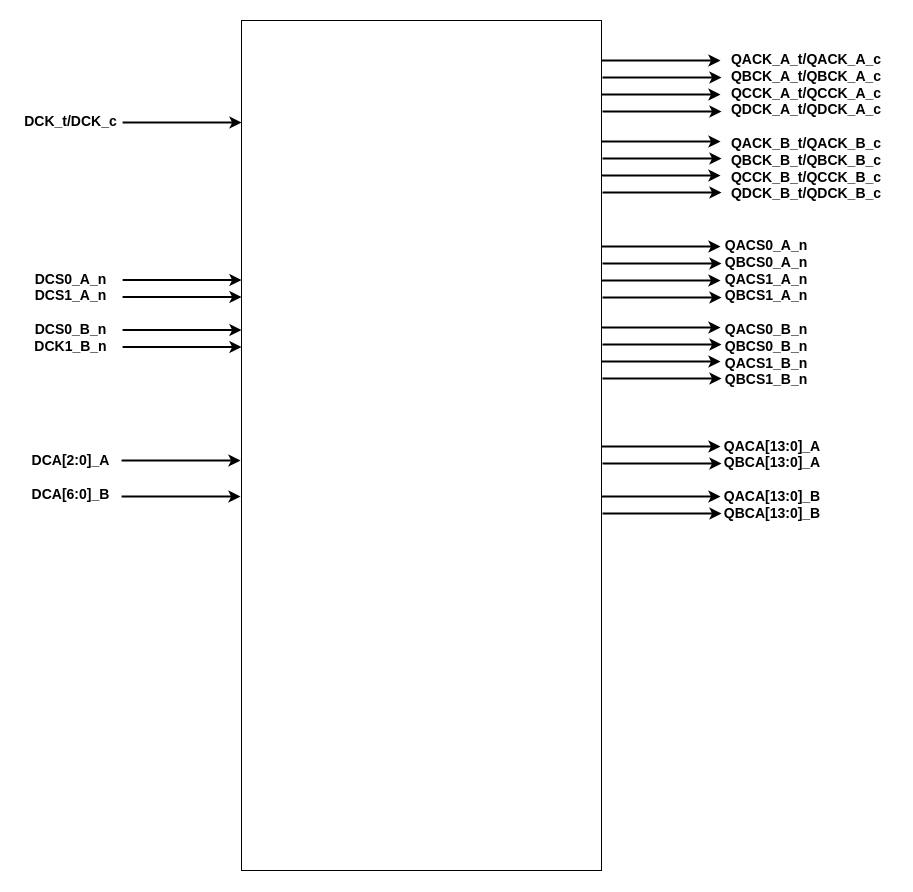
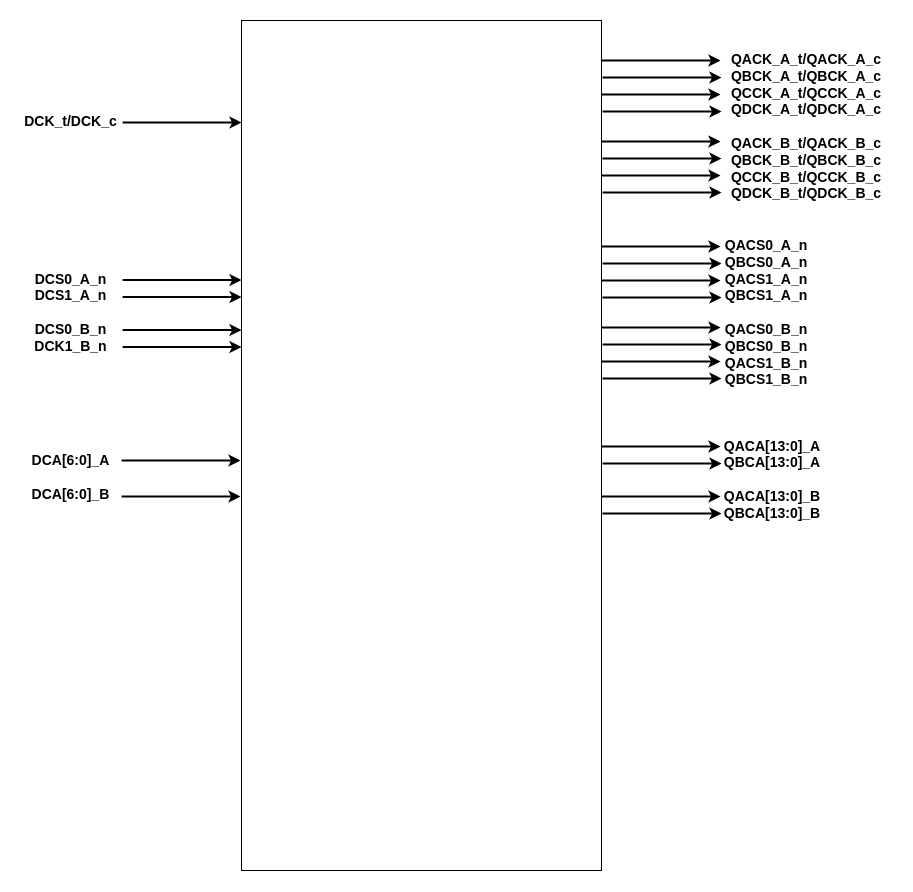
  <mxCell id="0" />
  <mxCell id="1" parent="0" />
  <mxCell id="2" value="" style="rounded=0;whiteSpace=wrap;html=1;" vertex="1" parent="1"><mxGeometry x="241" y="20" width="360" height="850" as="geometry" /></mxCell>
  <mxCell id="3" value="" style="endArrow=classic;html=1;rounded=0;entryX=-0.003;entryY=0.059;entryDx=0;entryDy=0;entryPerimeter=0;strokeWidth=2;" edge="1" parent="1"><mxGeometry width="50" height="50" relative="1" as="geometry"><mxPoint x="122.08" y="122" as="sourcePoint" /><mxPoint x="241" y="122.12" as="targetPoint" /></mxGeometry></mxCell>
  <mxCell id="4" value="DCK_t/DCK_c" style="text;html=1;align=center;verticalAlign=middle;whiteSpace=wrap;rounded=0;fontStyle=1;fontSize=14;" vertex="1" parent="1"><mxGeometry x="20" y="101" width="101.08" height="40" as="geometry" /></mxCell>
  <mxCell id="5" value="" style="endArrow=classic;html=1;rounded=0;entryX=-0.003;entryY=0.059;entryDx=0;entryDy=0;entryPerimeter=0;strokeWidth=2;" edge="1" parent="1"><mxGeometry width="50" height="50" relative="1" as="geometry"><mxPoint x="601" y="60" as="sourcePoint" /><mxPoint x="720" y="60" as="targetPoint" /></mxGeometry></mxCell>
  <mxCell id="6" value="" style="endArrow=classic;html=1;rounded=0;entryX=-0.003;entryY=0.059;entryDx=0;entryDy=0;entryPerimeter=0;strokeWidth=2;" edge="1" parent="1"><mxGeometry width="50" height="50" relative="1" as="geometry"><mxPoint x="602" y="77" as="sourcePoint" /><mxPoint x="721" y="77" as="targetPoint" /></mxGeometry></mxCell>
  <mxCell id="7" value="QACK_A_t/QACK_A_c&lt;div&gt;QBCK_A_t/QBCK_A_c&lt;/div&gt;&lt;div&gt;QCCK_A_t/QCCK_A_c&lt;/div&gt;&lt;div&gt;QDCK_A_t/QDCK_A_c&lt;/div&gt;&lt;div&gt;&lt;br&gt;&lt;/div&gt;&lt;div&gt;QACK_B_t/QACK_B_c&lt;/div&gt;&lt;div&gt;QBCK_B_t/QBCK_B_c&lt;/div&gt;&lt;div&gt;QCCK_B_t/QCCK_B_c&lt;/div&gt;&lt;div&gt;QDCK_B_t/QDCK_B_c&lt;/div&gt;" style="text;html=1;align=center;verticalAlign=middle;whiteSpace=wrap;rounded=0;fontStyle=1;fontSize=14;" vertex="1" parent="1"><mxGeometry x="721" y="44" width="170" height="163" as="geometry" /></mxCell>
  <mxCell id="8" value="" style="endArrow=classic;html=1;rounded=0;entryX=-0.003;entryY=0.059;entryDx=0;entryDy=0;entryPerimeter=0;strokeWidth=2;" edge="1" parent="1"><mxGeometry width="50" height="50" relative="1" as="geometry"><mxPoint x="601" y="94" as="sourcePoint" /><mxPoint x="720" y="94" as="targetPoint" /></mxGeometry></mxCell>
  <mxCell id="9" value="" style="endArrow=classic;html=1;rounded=0;entryX=-0.003;entryY=0.059;entryDx=0;entryDy=0;entryPerimeter=0;strokeWidth=2;" edge="1" parent="1"><mxGeometry width="50" height="50" relative="1" as="geometry"><mxPoint x="602" y="111" as="sourcePoint" /><mxPoint x="721" y="111" as="targetPoint" /></mxGeometry></mxCell>
  <mxCell id="10" value="" style="endArrow=classic;html=1;rounded=0;entryX=-0.003;entryY=0.059;entryDx=0;entryDy=0;entryPerimeter=0;strokeWidth=2;" edge="1" parent="1"><mxGeometry width="50" height="50" relative="1" as="geometry"><mxPoint x="601" y="141" as="sourcePoint" /><mxPoint x="720" y="141" as="targetPoint" /></mxGeometry></mxCell>
  <mxCell id="11" value="" style="endArrow=classic;html=1;rounded=0;entryX=-0.003;entryY=0.059;entryDx=0;entryDy=0;entryPerimeter=0;strokeWidth=2;" edge="1" parent="1"><mxGeometry width="50" height="50" relative="1" as="geometry"><mxPoint x="602" y="158" as="sourcePoint" /><mxPoint x="721" y="158" as="targetPoint" /></mxGeometry></mxCell>
  <mxCell id="12" value="" style="endArrow=classic;html=1;rounded=0;entryX=-0.003;entryY=0.059;entryDx=0;entryDy=0;entryPerimeter=0;strokeWidth=2;" edge="1" parent="1"><mxGeometry width="50" height="50" relative="1" as="geometry"><mxPoint x="601" y="175" as="sourcePoint" /><mxPoint x="720" y="175" as="targetPoint" /></mxGeometry></mxCell>
  <mxCell id="13" value="" style="endArrow=classic;html=1;rounded=0;entryX=-0.003;entryY=0.059;entryDx=0;entryDy=0;entryPerimeter=0;strokeWidth=2;" edge="1" parent="1"><mxGeometry width="50" height="50" relative="1" as="geometry"><mxPoint x="602" y="192" as="sourcePoint" /><mxPoint x="721" y="192" as="targetPoint" /></mxGeometry></mxCell>
  <mxCell id="14" value="" style="endArrow=classic;html=1;rounded=0;entryX=-0.003;entryY=0.059;entryDx=0;entryDy=0;entryPerimeter=0;strokeWidth=2;" edge="1" parent="1"><mxGeometry width="50" height="50" relative="1" as="geometry"><mxPoint x="122.08" y="279.5" as="sourcePoint" /><mxPoint x="241" y="279.62" as="targetPoint" /></mxGeometry></mxCell>
  <mxCell id="15" value="DCS0_A_n&lt;div&gt;DCS1_A_n&lt;/div&gt;&lt;div&gt;&lt;br&gt;&lt;/div&gt;&lt;div&gt;DCS0_B_n&lt;/div&gt;&lt;div&gt;DCK1_B_n&lt;/div&gt;" style="text;html=1;align=center;verticalAlign=middle;whiteSpace=wrap;rounded=0;fontStyle=1;fontSize=14;" vertex="1" parent="1"><mxGeometry x="20" y="266.5" width="101.08" height="90" as="geometry" /></mxCell>
  <mxCell id="16" value="" style="endArrow=classic;html=1;rounded=0;entryX=-0.003;entryY=0.059;entryDx=0;entryDy=0;entryPerimeter=0;strokeWidth=2;" edge="1" parent="1"><mxGeometry width="50" height="50" relative="1" as="geometry"><mxPoint x="122.08" y="296.5" as="sourcePoint" /><mxPoint x="241" y="296.62" as="targetPoint" /></mxGeometry></mxCell>
  <mxCell id="17" value="" style="endArrow=classic;html=1;rounded=0;entryX=-0.003;entryY=0.059;entryDx=0;entryDy=0;entryPerimeter=0;strokeWidth=2;" edge="1" parent="1"><mxGeometry width="50" height="50" relative="1" as="geometry"><mxPoint x="122.08" y="329.5" as="sourcePoint" /><mxPoint x="241" y="329.62" as="targetPoint" /></mxGeometry></mxCell>
  <mxCell id="18" value="" style="endArrow=classic;html=1;rounded=0;entryX=-0.003;entryY=0.059;entryDx=0;entryDy=0;entryPerimeter=0;strokeWidth=2;" edge="1" parent="1"><mxGeometry width="50" height="50" relative="1" as="geometry"><mxPoint x="122.08" y="346.5" as="sourcePoint" /><mxPoint x="241" y="346.62" as="targetPoint" /></mxGeometry></mxCell>
  <mxCell id="19" value="" style="endArrow=classic;html=1;rounded=0;entryX=-0.003;entryY=0.059;entryDx=0;entryDy=0;entryPerimeter=0;strokeWidth=2;" edge="1" parent="1"><mxGeometry width="50" height="50" relative="1" as="geometry"><mxPoint x="601" y="246" as="sourcePoint" /><mxPoint x="720" y="246" as="targetPoint" /></mxGeometry></mxCell>
  <mxCell id="20" value="" style="endArrow=classic;html=1;rounded=0;entryX=-0.003;entryY=0.059;entryDx=0;entryDy=0;entryPerimeter=0;strokeWidth=2;" edge="1" parent="1"><mxGeometry width="50" height="50" relative="1" as="geometry"><mxPoint x="602" y="263" as="sourcePoint" /><mxPoint x="721" y="263" as="targetPoint" /></mxGeometry></mxCell>
  <mxCell id="21" value="QACS0_A_n&lt;div&gt;QBCS0_A_n&lt;/div&gt;&lt;div&gt;QACS1_A_n&lt;/div&gt;&lt;div&gt;QBCS1_A_n&lt;/div&gt;&lt;div&gt;&lt;br&gt;&lt;/div&gt;&lt;div&gt;QACS0_B_n&lt;div&gt;QBCS0_B_n&lt;/div&gt;&lt;div&gt;QACS1_B_n&lt;/div&gt;&lt;div&gt;QBCS1_B_n&lt;/div&gt;&lt;/div&gt;" style="text;html=1;align=center;verticalAlign=middle;whiteSpace=wrap;rounded=0;fontStyle=1;fontSize=14;" vertex="1" parent="1"><mxGeometry x="721" y="230" width="90" height="163" as="geometry" /></mxCell>
  <mxCell id="22" value="" style="endArrow=classic;html=1;rounded=0;entryX=-0.003;entryY=0.059;entryDx=0;entryDy=0;entryPerimeter=0;strokeWidth=2;" edge="1" parent="1"><mxGeometry width="50" height="50" relative="1" as="geometry"><mxPoint x="601" y="280" as="sourcePoint" /><mxPoint x="720" y="280" as="targetPoint" /></mxGeometry></mxCell>
  <mxCell id="23" value="" style="endArrow=classic;html=1;rounded=0;entryX=-0.003;entryY=0.059;entryDx=0;entryDy=0;entryPerimeter=0;strokeWidth=2;" edge="1" parent="1"><mxGeometry width="50" height="50" relative="1" as="geometry"><mxPoint x="602" y="297" as="sourcePoint" /><mxPoint x="721" y="297" as="targetPoint" /></mxGeometry></mxCell>
  <mxCell id="24" value="" style="endArrow=classic;html=1;rounded=0;entryX=-0.003;entryY=0.059;entryDx=0;entryDy=0;entryPerimeter=0;strokeWidth=2;" edge="1" parent="1"><mxGeometry width="50" height="50" relative="1" as="geometry"><mxPoint x="601" y="327" as="sourcePoint" /><mxPoint x="720" y="327" as="targetPoint" /></mxGeometry></mxCell>
  <mxCell id="25" value="" style="endArrow=classic;html=1;rounded=0;entryX=-0.003;entryY=0.059;entryDx=0;entryDy=0;entryPerimeter=0;strokeWidth=2;" edge="1" parent="1"><mxGeometry width="50" height="50" relative="1" as="geometry"><mxPoint x="602" y="344" as="sourcePoint" /><mxPoint x="721" y="344" as="targetPoint" /></mxGeometry></mxCell>
  <mxCell id="26" value="" style="endArrow=classic;html=1;rounded=0;entryX=-0.003;entryY=0.059;entryDx=0;entryDy=0;entryPerimeter=0;strokeWidth=2;" edge="1" parent="1"><mxGeometry width="50" height="50" relative="1" as="geometry"><mxPoint x="601" y="361" as="sourcePoint" /><mxPoint x="720" y="361" as="targetPoint" /></mxGeometry></mxCell>
  <mxCell id="27" value="" style="endArrow=classic;html=1;rounded=0;entryX=-0.003;entryY=0.059;entryDx=0;entryDy=0;entryPerimeter=0;strokeWidth=2;" edge="1" parent="1"><mxGeometry width="50" height="50" relative="1" as="geometry"><mxPoint x="602" y="378" as="sourcePoint" /><mxPoint x="721" y="378" as="targetPoint" /></mxGeometry></mxCell>
  <mxCell id="28" value="" style="endArrow=classic;html=1;rounded=0;entryX=-0.003;entryY=0.059;entryDx=0;entryDy=0;entryPerimeter=0;strokeWidth=2;" edge="1" parent="1"><mxGeometry width="50" height="50" relative="1" as="geometry"><mxPoint x="601" y="446" as="sourcePoint" /><mxPoint x="720" y="446" as="targetPoint" /></mxGeometry></mxCell>
  <mxCell id="29" value="" style="endArrow=classic;html=1;rounded=0;entryX=-0.003;entryY=0.059;entryDx=0;entryDy=0;entryPerimeter=0;strokeWidth=2;" edge="1" parent="1"><mxGeometry width="50" height="50" relative="1" as="geometry"><mxPoint x="602" y="463" as="sourcePoint" /><mxPoint x="721" y="463" as="targetPoint" /></mxGeometry></mxCell>
  <mxCell id="30" value="QACA[13:0]_A&lt;div&gt;QBCA[13:0]_A&lt;/div&gt;&lt;div&gt;&lt;br&gt;&lt;/div&gt;&lt;div&gt;QACA[13:0]_B&lt;div&gt;QBCA[13:0]_B&lt;/div&gt;&lt;/div&gt;" style="text;html=1;align=center;verticalAlign=middle;whiteSpace=wrap;rounded=0;fontStyle=1;fontSize=14;" vertex="1" parent="1"><mxGeometry x="723" y="429" width="98" height="100" as="geometry" /></mxCell>
  <mxCell id="31" value="" style="endArrow=classic;html=1;rounded=0;entryX=-0.003;entryY=0.059;entryDx=0;entryDy=0;entryPerimeter=0;strokeWidth=2;" edge="1" parent="1"><mxGeometry width="50" height="50" relative="1" as="geometry"><mxPoint x="601" y="496" as="sourcePoint" /><mxPoint x="720" y="496" as="targetPoint" /></mxGeometry></mxCell>
  <mxCell id="32" value="" style="endArrow=classic;html=1;rounded=0;entryX=-0.003;entryY=0.059;entryDx=0;entryDy=0;entryPerimeter=0;strokeWidth=2;" edge="1" parent="1"><mxGeometry width="50" height="50" relative="1" as="geometry"><mxPoint x="602" y="513" as="sourcePoint" /><mxPoint x="721" y="513" as="targetPoint" /></mxGeometry></mxCell>
  <mxCell id="33" value="" style="endArrow=classic;html=1;rounded=0;entryX=-0.003;entryY=0.059;entryDx=0;entryDy=0;entryPerimeter=0;strokeWidth=2;" edge="1" parent="1"><mxGeometry width="50" height="50" relative="1" as="geometry"><mxPoint x="121.08" y="460" as="sourcePoint" /><mxPoint x="240" y="460.12" as="targetPoint" /></mxGeometry></mxCell>
  <mxCell id="34" value="" style="endArrow=classic;html=1;rounded=0;entryX=-0.003;entryY=0.059;entryDx=0;entryDy=0;entryPerimeter=0;strokeWidth=2;" edge="1" parent="1"><mxGeometry width="50" height="50" relative="1" as="geometry"><mxPoint x="121.08" y="496" as="sourcePoint" /><mxPoint x="240" y="496.12" as="targetPoint" /></mxGeometry></mxCell>
- <mxCell id="35" value="DCA[2:0]_A&lt;div&gt;&lt;br&gt;&lt;/div&gt;&lt;div&gt;DCA[6:0]_B&lt;/div&gt;" style="text;html=1;align=center;verticalAlign=middle;whiteSpace=wrap;rounded=0;fontStyle=1;fontSize=14;" vertex="1" parent="1"><mxGeometry x="20" y="449" width="101.08" height="56" as="geometry" /></mxCell>
+ <mxCell id="35" value="DCA[6:0]_A&lt;div&gt;&lt;br&gt;&lt;/div&gt;&lt;div&gt;DCA[6:0]_B&lt;/div&gt;" style="text;html=1;align=center;verticalAlign=middle;whiteSpace=wrap;rounded=0;fontStyle=1;fontSize=14;" vertex="1" parent="1"><mxGeometry x="20" y="449" width="101.08" height="56" as="geometry" /></mxCell>
